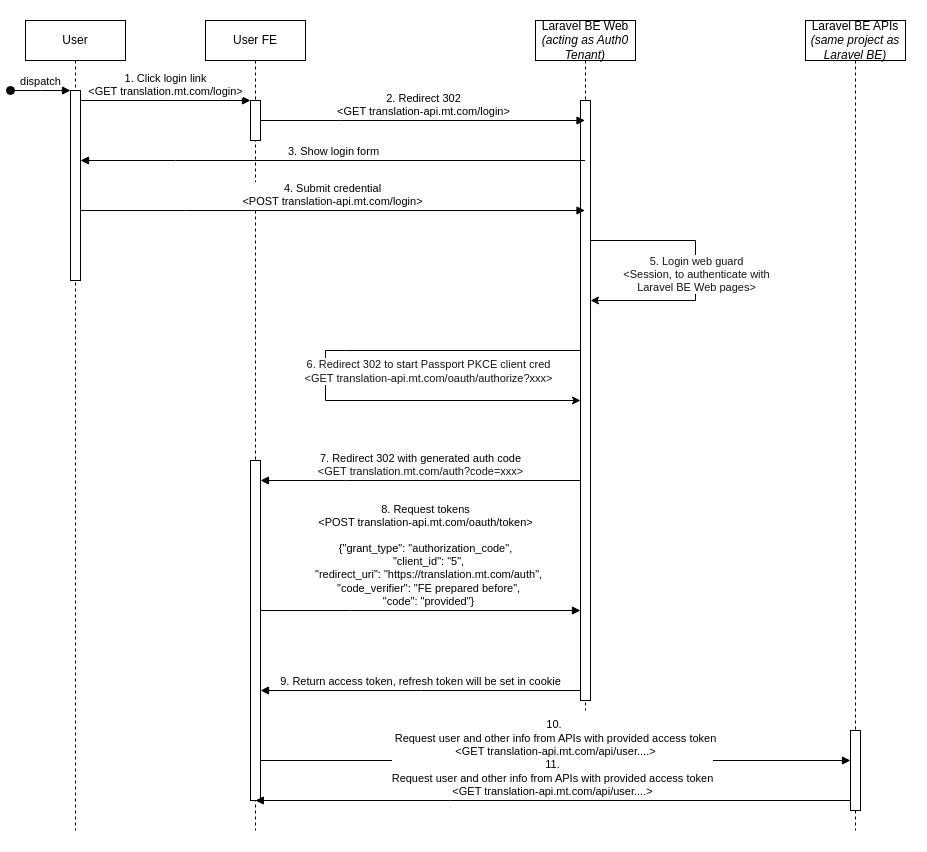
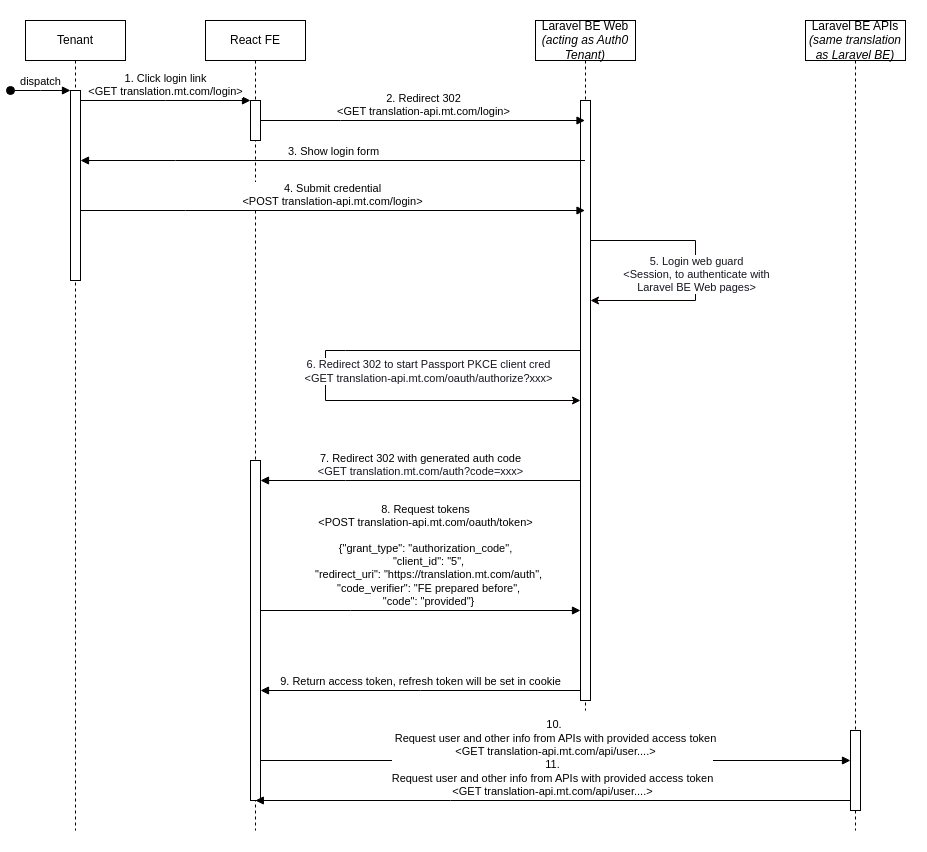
  <mxCell id="0" />
  <mxCell id="1" parent="0" />
- <mxCell id="2" value="User" style="shape=umlLifeline;perimeter=lifelinePerimeter;whiteSpace=wrap;html=1;container=0;dropTarget=0;collapsible=0;recursiveResize=0;outlineConnect=0;portConstraint=eastwest;newEdgeStyle={&quot;edgeStyle&quot;:&quot;elbowEdgeStyle&quot;,&quot;elbow&quot;:&quot;vertical&quot;,&quot;curved&quot;:0,&quot;rounded&quot;:0};" parent="1" vertex="1"><mxGeometry x="20" y="20" width="100" height="810" as="geometry" /></mxCell>
+ <mxCell id="2" value="Tenant" style="shape=umlLifeline;perimeter=lifelinePerimeter;whiteSpace=wrap;html=1;container=0;dropTarget=0;collapsible=0;recursiveResize=0;outlineConnect=0;portConstraint=eastwest;newEdgeStyle={&quot;edgeStyle&quot;:&quot;elbowEdgeStyle&quot;,&quot;elbow&quot;:&quot;vertical&quot;,&quot;curved&quot;:0,&quot;rounded&quot;:0};" parent="1" vertex="1"><mxGeometry x="20" y="20" width="100" height="810" as="geometry" /></mxCell>
  <mxCell id="3" value="" style="html=1;points=[];perimeter=orthogonalPerimeter;outlineConnect=0;targetShapes=umlLifeline;portConstraint=eastwest;newEdgeStyle={&quot;edgeStyle&quot;:&quot;elbowEdgeStyle&quot;,&quot;elbow&quot;:&quot;vertical&quot;,&quot;curved&quot;:0,&quot;rounded&quot;:0};" parent="2" vertex="1"><mxGeometry x="45" y="70" width="10" height="190" as="geometry" /></mxCell>
  <mxCell id="4" value="dispatch" style="html=1;verticalAlign=bottom;startArrow=oval;endArrow=block;startSize=8;edgeStyle=elbowEdgeStyle;elbow=vertical;curved=0;rounded=0;" parent="2" target="3" edge="1"><mxGeometry relative="1" as="geometry"><mxPoint x="-15" y="70" as="sourcePoint" /></mxGeometry></mxCell>
- <mxCell id="5" value="User FE" style="shape=umlLifeline;perimeter=lifelinePerimeter;whiteSpace=wrap;html=1;container=0;dropTarget=0;collapsible=0;recursiveResize=0;outlineConnect=0;portConstraint=eastwest;newEdgeStyle={&quot;edgeStyle&quot;:&quot;elbowEdgeStyle&quot;,&quot;elbow&quot;:&quot;vertical&quot;,&quot;curved&quot;:0,&quot;rounded&quot;:0};" parent="1" vertex="1"><mxGeometry x="200" y="20" width="100" height="810" as="geometry" /></mxCell>
+ <mxCell id="5" value="React FE" style="shape=umlLifeline;perimeter=lifelinePerimeter;whiteSpace=wrap;html=1;container=0;dropTarget=0;collapsible=0;recursiveResize=0;outlineConnect=0;portConstraint=eastwest;newEdgeStyle={&quot;edgeStyle&quot;:&quot;elbowEdgeStyle&quot;,&quot;elbow&quot;:&quot;vertical&quot;,&quot;curved&quot;:0,&quot;rounded&quot;:0};" parent="1" vertex="1"><mxGeometry x="200" y="20" width="100" height="810" as="geometry" /></mxCell>
  <mxCell id="6" value="" style="html=1;points=[];perimeter=orthogonalPerimeter;outlineConnect=0;targetShapes=umlLifeline;portConstraint=eastwest;newEdgeStyle={&quot;edgeStyle&quot;:&quot;elbowEdgeStyle&quot;,&quot;elbow&quot;:&quot;vertical&quot;,&quot;curved&quot;:0,&quot;rounded&quot;:0};" parent="5" vertex="1"><mxGeometry x="45" y="80" width="10" height="40" as="geometry" /></mxCell>
  <mxCell id="7" value="" style="html=1;points=[];perimeter=orthogonalPerimeter;outlineConnect=0;targetShapes=umlLifeline;portConstraint=eastwest;newEdgeStyle={&quot;edgeStyle&quot;:&quot;elbowEdgeStyle&quot;,&quot;elbow&quot;:&quot;vertical&quot;,&quot;curved&quot;:0,&quot;rounded&quot;:0};" parent="5" vertex="1"><mxGeometry x="45" y="440" width="10" height="340" as="geometry" /></mxCell>
  <mxCell id="8" value="1. Click login link&lt;br&gt;&amp;lt;GET translation.mt.com/login&amp;gt;" style="html=1;verticalAlign=bottom;endArrow=block;edgeStyle=elbowEdgeStyle;elbow=vertical;curved=0;rounded=0;" parent="1" source="3" target="6" edge="1"><mxGeometry relative="1" as="geometry"><mxPoint x="175" y="110" as="sourcePoint" /><Array as="points"><mxPoint x="160" y="100" /></Array></mxGeometry></mxCell>
  <mxCell id="9" value="Laravel BE Web&lt;br&gt;&lt;i&gt;(acting as Auth0 Tenant)&lt;/i&gt;" style="shape=umlLifeline;perimeter=lifelinePerimeter;whiteSpace=wrap;html=1;container=0;dropTarget=0;collapsible=0;recursiveResize=0;outlineConnect=0;portConstraint=eastwest;newEdgeStyle={&quot;edgeStyle&quot;:&quot;elbowEdgeStyle&quot;,&quot;elbow&quot;:&quot;vertical&quot;,&quot;curved&quot;:0,&quot;rounded&quot;:0};" parent="1" vertex="1"><mxGeometry x="530" y="20" width="100" height="690" as="geometry" /></mxCell>
  <mxCell id="10" value="" style="html=1;points=[];perimeter=orthogonalPerimeter;outlineConnect=0;targetShapes=umlLifeline;portConstraint=eastwest;newEdgeStyle={&quot;edgeStyle&quot;:&quot;elbowEdgeStyle&quot;,&quot;elbow&quot;:&quot;vertical&quot;,&quot;curved&quot;:0,&quot;rounded&quot;:0};" parent="9" vertex="1"><mxGeometry x="45" y="80" width="10" height="600" as="geometry" /></mxCell>
  <mxCell id="11" value="" style="endArrow=classic;html=1;rounded=0;strokeColor=#080000;fontColor=#393C56;fillColor=#F2CC8F;startSize=6;" parent="9" source="10" target="10" edge="1"><mxGeometry width="50" height="50" relative="1" as="geometry"><mxPoint x="90" y="220" as="sourcePoint" /><mxPoint x="170" y="230" as="targetPoint" /><Array as="points"><mxPoint x="160" y="220" /><mxPoint x="160" y="280" /></Array></mxGeometry></mxCell>
  <mxCell id="12" value="5. Login web guard&lt;br&gt;&amp;lt;Session, to authenticate with&lt;br&gt;Laravel BE Web pages&amp;gt;" style="edgeLabel;html=1;align=center;verticalAlign=middle;resizable=0;points=[];strokeColor=#E07A5F;fontColor=#14151F;fillColor=#F2CC8F;" parent="11" vertex="1" connectable="0"><mxGeometry x="-0.1" y="1" relative="1" as="geometry"><mxPoint x="-1" y="16" as="offset" /></mxGeometry></mxCell>
  <mxCell id="13" value="" style="endArrow=classic;html=1;rounded=0;strokeColor=#080000;fontColor=#393C56;fillColor=#F2CC8F;" parent="9" source="10" target="10" edge="1"><mxGeometry width="50" height="50" relative="1" as="geometry"><mxPoint x="-55" y="330" as="sourcePoint" /><mxPoint x="20" y="380" as="targetPoint" /><Array as="points"><mxPoint x="-190" y="330" /><mxPoint x="-210" y="330" /><mxPoint x="-210" y="380" /></Array></mxGeometry></mxCell>
  <mxCell id="14" value="6. Redirect 302 to start Passport PKCE client cred&lt;br&gt;&amp;lt;GET translation-api.mt.com/oauth/authorize?xxx&amp;gt;" style="edgeLabel;html=1;align=center;verticalAlign=middle;resizable=0;points=[];strokeColor=#E07A5F;fontColor=#14151F;fillColor=#F2CC8F;" parent="13" vertex="1" connectable="0"><mxGeometry x="-0.1" y="1" relative="1" as="geometry"><mxPoint x="99" y="19" as="offset" /></mxGeometry></mxCell>
- <mxCell id="15" value="Laravel BE APIs&lt;br&gt;&lt;i&gt;(same project as Laravel BE)&lt;/i&gt;" style="shape=umlLifeline;perimeter=lifelinePerimeter;whiteSpace=wrap;html=1;container=0;dropTarget=0;collapsible=0;recursiveResize=0;outlineConnect=0;portConstraint=eastwest;newEdgeStyle={&quot;edgeStyle&quot;:&quot;elbowEdgeStyle&quot;,&quot;elbow&quot;:&quot;vertical&quot;,&quot;curved&quot;:0,&quot;rounded&quot;:0};" parent="1" vertex="1"><mxGeometry x="800" y="20" width="100" height="810" as="geometry" /></mxCell>
+ <mxCell id="15" value="Laravel BE APIs&lt;br&gt;&lt;i&gt;(same translation as Laravel BE)&lt;/i&gt;" style="shape=umlLifeline;perimeter=lifelinePerimeter;whiteSpace=wrap;html=1;container=0;dropTarget=0;collapsible=0;recursiveResize=0;outlineConnect=0;portConstraint=eastwest;newEdgeStyle={&quot;edgeStyle&quot;:&quot;elbowEdgeStyle&quot;,&quot;elbow&quot;:&quot;vertical&quot;,&quot;curved&quot;:0,&quot;rounded&quot;:0};" parent="1" vertex="1"><mxGeometry x="800" y="20" width="100" height="810" as="geometry" /></mxCell>
  <mxCell id="16" value="" style="html=1;points=[];perimeter=orthogonalPerimeter;outlineConnect=0;targetShapes=umlLifeline;portConstraint=eastwest;newEdgeStyle={&quot;edgeStyle&quot;:&quot;elbowEdgeStyle&quot;,&quot;elbow&quot;:&quot;vertical&quot;,&quot;curved&quot;:0,&quot;rounded&quot;:0};" parent="15" vertex="1"><mxGeometry x="45" y="710" width="10" height="80" as="geometry" /></mxCell>
  <mxCell id="17" value="2. Redirect 302&lt;br&gt;&amp;lt;GET translation-api.mt.com/login&amp;gt;" style="html=1;verticalAlign=bottom;endArrow=block;edgeStyle=elbowEdgeStyle;elbow=vertical;curved=0;rounded=0;" parent="1" target="9" edge="1"><mxGeometry x="0.003" relative="1" as="geometry"><mxPoint x="255" y="120" as="sourcePoint" /><Array as="points"><mxPoint x="335" y="120" /></Array><mxPoint x="475" y="120" as="targetPoint" /><mxPoint as="offset" /></mxGeometry></mxCell>
  <mxCell id="18" value="3. Show login form" style="html=1;verticalAlign=bottom;endArrow=block;edgeStyle=elbowEdgeStyle;elbow=vertical;curved=0;rounded=0;" parent="1" source="9" edge="1"><mxGeometry relative="1" as="geometry"><mxPoint x="475" y="160" as="sourcePoint" /><Array as="points"><mxPoint x="170" y="160" /></Array><mxPoint x="75" y="160" as="targetPoint" /></mxGeometry></mxCell>
  <mxCell id="19" value="4. Submit credential&lt;br&gt;&amp;lt;POST translation-api.mt.com/login&amp;gt;" style="html=1;verticalAlign=bottom;endArrow=block;edgeStyle=elbowEdgeStyle;elbow=vertical;curved=0;rounded=0;" parent="1" target="9" edge="1"><mxGeometry relative="1" as="geometry"><mxPoint x="75" y="210" as="sourcePoint" /><Array as="points"><mxPoint x="180" y="210" /></Array><mxPoint x="475" y="210" as="targetPoint" /></mxGeometry></mxCell>
  <mxCell id="20" value="7. Redirect 302 with generated auth code&lt;br&gt;&lt;span style=&quot;color: rgb(20, 21, 31);&quot;&gt;&amp;lt;GET translation.mt.com/auth?code=xxx&amp;gt;&lt;/span&gt;" style="html=1;verticalAlign=bottom;endArrow=block;edgeStyle=elbowEdgeStyle;elbow=vertical;curved=0;rounded=0;" parent="1" source="10" target="7" edge="1"><mxGeometry relative="1" as="geometry"><mxPoint x="70" y="560" as="sourcePoint" /><Array as="points"><mxPoint x="340" y="480" /></Array><mxPoint x="470" y="560" as="targetPoint" /></mxGeometry></mxCell>
  <mxCell id="21" value="8. Request tokens&lt;div&gt;&amp;lt;POST translation-api.mt.com/oauth/token&amp;gt;&lt;/div&gt;&lt;div&gt;&lt;br&gt;&lt;div&gt;{&quot;grant_type&quot;: &quot;authorization_code&quot;,&lt;/div&gt;&lt;div&gt;&amp;nbsp; &quot;client_id&quot;: &quot;5&quot;,&lt;/div&gt;&lt;div&gt;&amp;nbsp; &quot;redirect_uri&quot;: &quot;https://translation.mt.com/auth&quot;,&lt;/div&gt;&lt;div&gt;&amp;nbsp; &quot;code_verifier&quot;: &quot;FE prepared before&quot;,&lt;/div&gt;&lt;div&gt;&amp;nbsp; &quot;code&quot;: &quot;provided&quot;}&lt;/div&gt;&lt;/div&gt;" style="html=1;verticalAlign=bottom;endArrow=block;edgeStyle=elbowEdgeStyle;elbow=vertical;curved=0;rounded=0;" parent="1" edge="1"><mxGeometry x="0.031" relative="1" as="geometry"><mxPoint x="255" y="610" as="sourcePoint" /><Array as="points"><mxPoint x="345" y="610" /></Array><mxPoint x="575" y="610" as="targetPoint" /><mxPoint as="offset" /></mxGeometry></mxCell>
  <mxCell id="22" value="9. Return access token, refresh token will be set in cookie" style="html=1;verticalAlign=bottom;endArrow=block;edgeStyle=elbowEdgeStyle;elbow=vertical;curved=0;rounded=0;" parent="1" edge="1"><mxGeometry relative="1" as="geometry"><mxPoint x="575" y="690" as="sourcePoint" /><Array as="points"><mxPoint x="415" y="690" /></Array><mxPoint x="255" y="690" as="targetPoint" /></mxGeometry></mxCell>
  <mxCell id="23" value="10.&amp;nbsp;&lt;div&gt;Request user and other info from APIs with provided access token&lt;div&gt;&amp;lt;GET translation-api.mt.com/api/user....&amp;gt;&lt;/div&gt;&lt;/div&gt;" style="html=1;verticalAlign=bottom;endArrow=block;edgeStyle=elbowEdgeStyle;elbow=vertical;curved=0;rounded=0;" parent="1" target="16" edge="1"><mxGeometry relative="1" as="geometry"><mxPoint x="255" y="760" as="sourcePoint" /><Array as="points"><mxPoint x="435" y="760" /></Array><mxPoint x="830" y="760" as="targetPoint" /><mxPoint as="offset" /></mxGeometry></mxCell>
  <mxCell id="24" value="11.&lt;div&gt;Request user and other info from APIs with provided access token&lt;div&gt;&amp;lt;GET translation-api.mt.com/api/user....&amp;gt;&lt;/div&gt;&lt;/div&gt;" style="html=1;verticalAlign=bottom;endArrow=block;edgeStyle=elbowEdgeStyle;elbow=vertical;curved=0;rounded=0;" parent="1" edge="1"><mxGeometry x="0.001" relative="1" as="geometry"><mxPoint x="845" y="800" as="sourcePoint" /><Array as="points"><mxPoint x="445" y="800" /></Array><mxPoint x="249.81" y="800" as="targetPoint" /><mxPoint as="offset" /></mxGeometry></mxCell>
